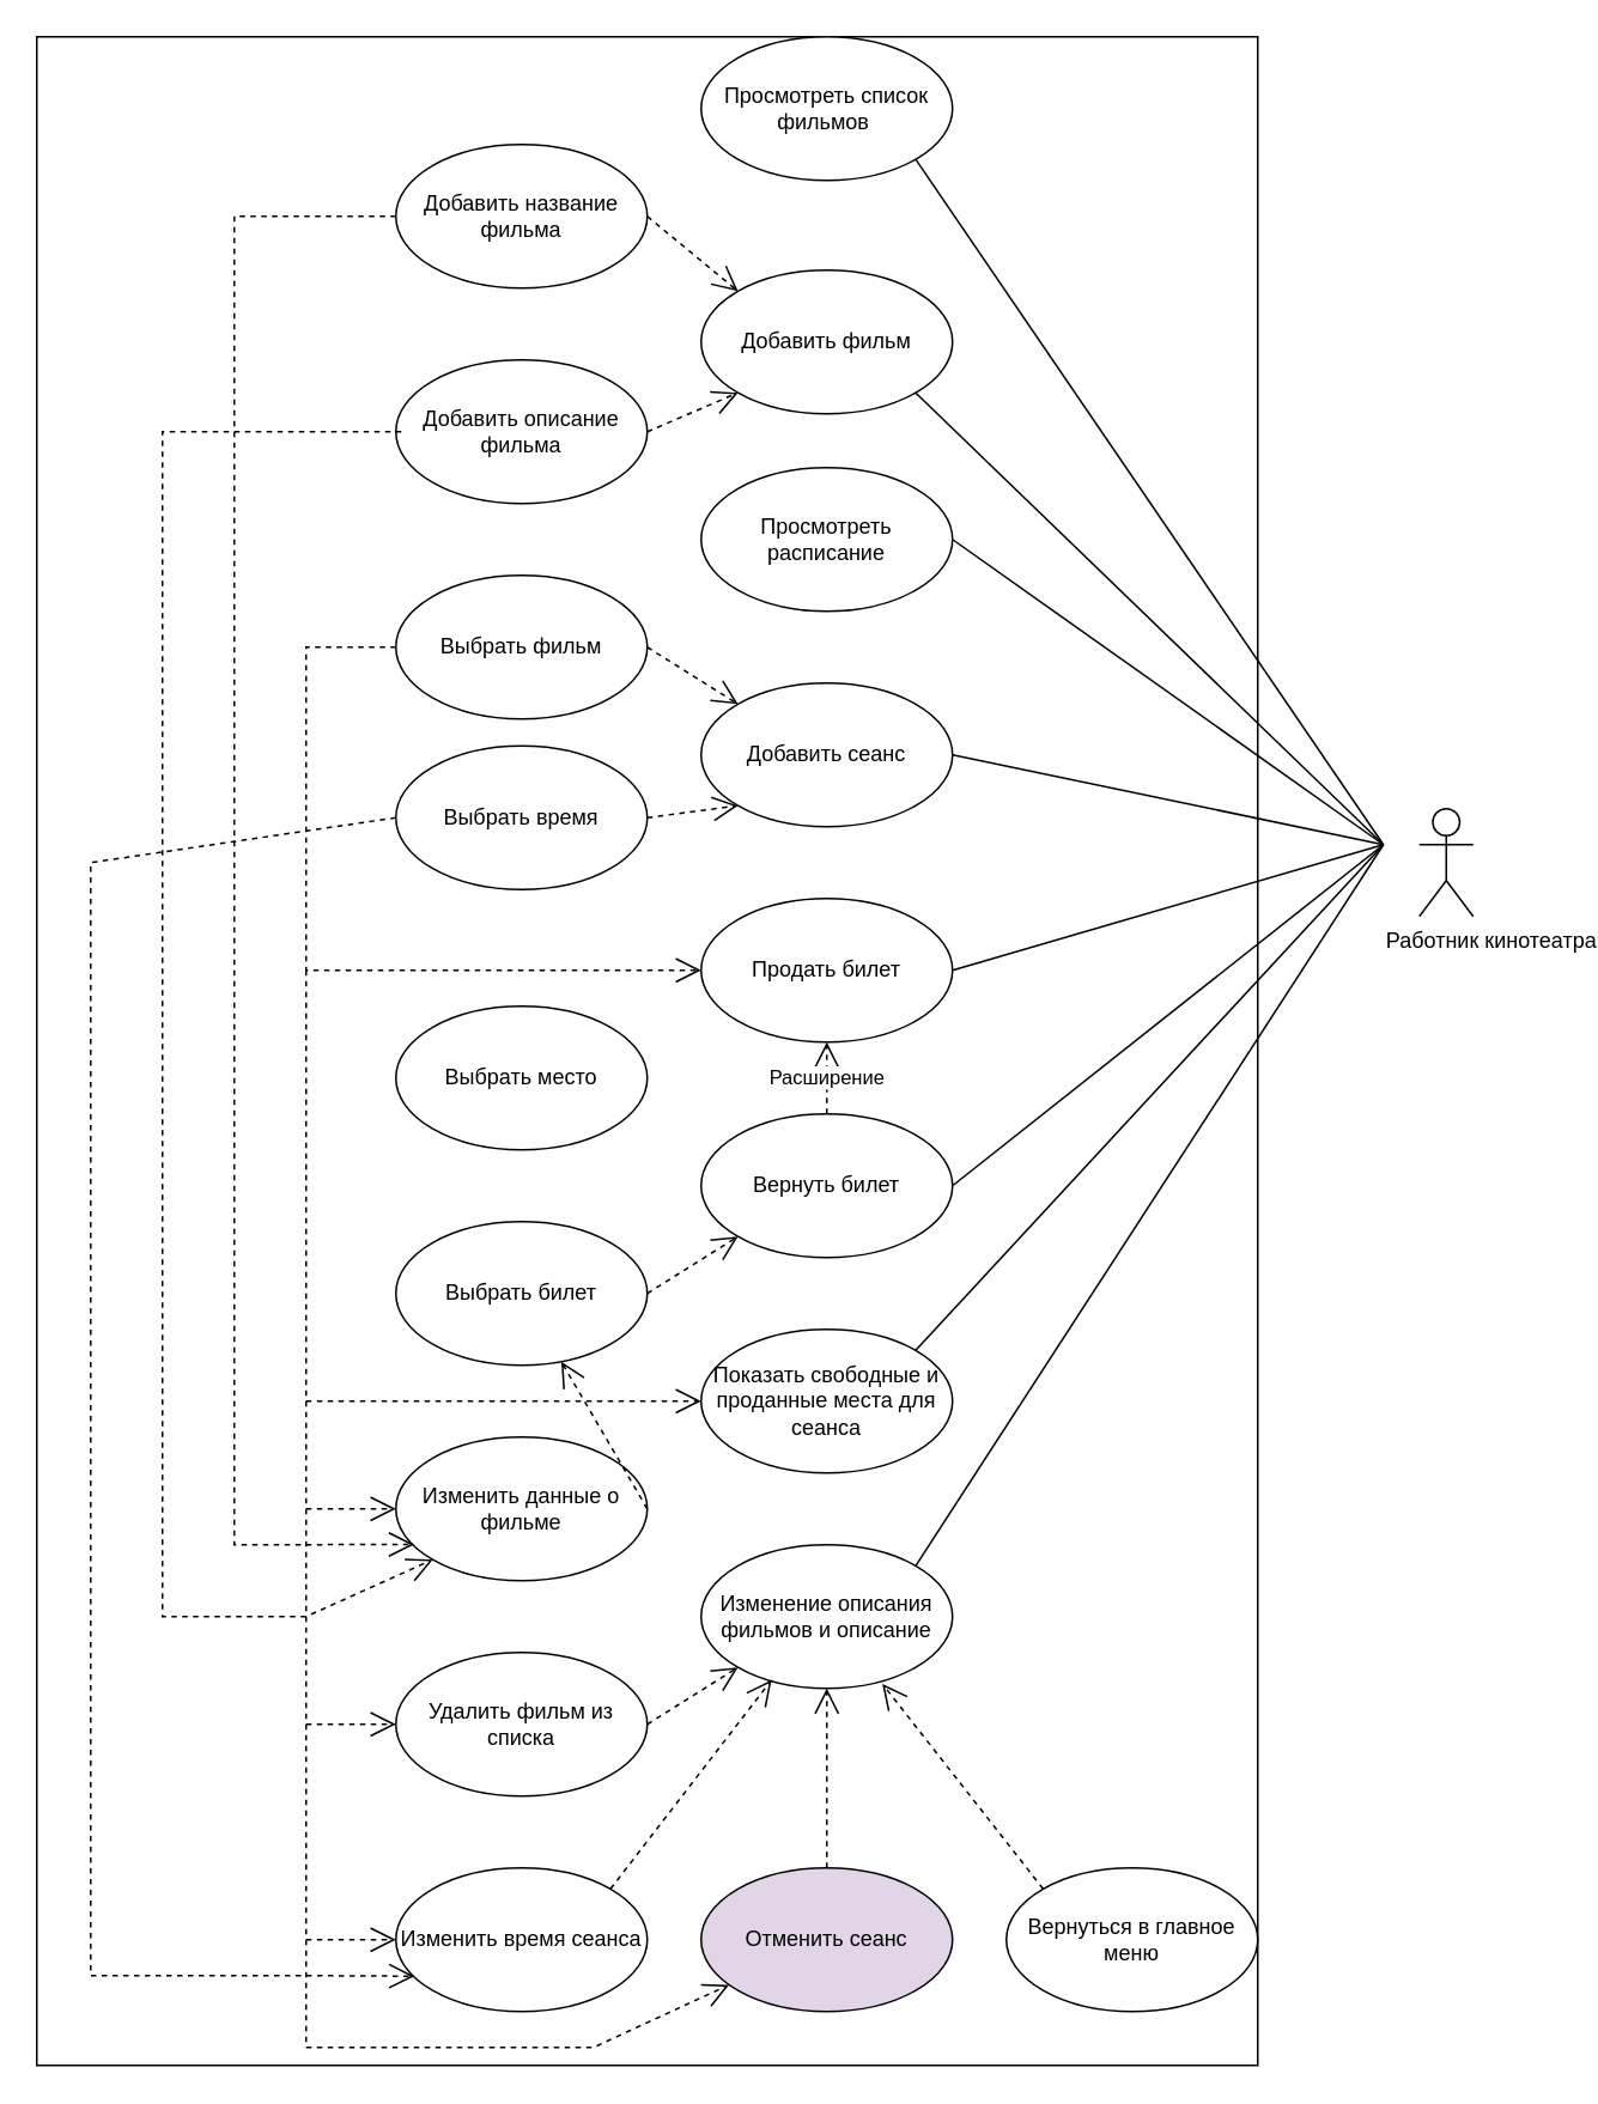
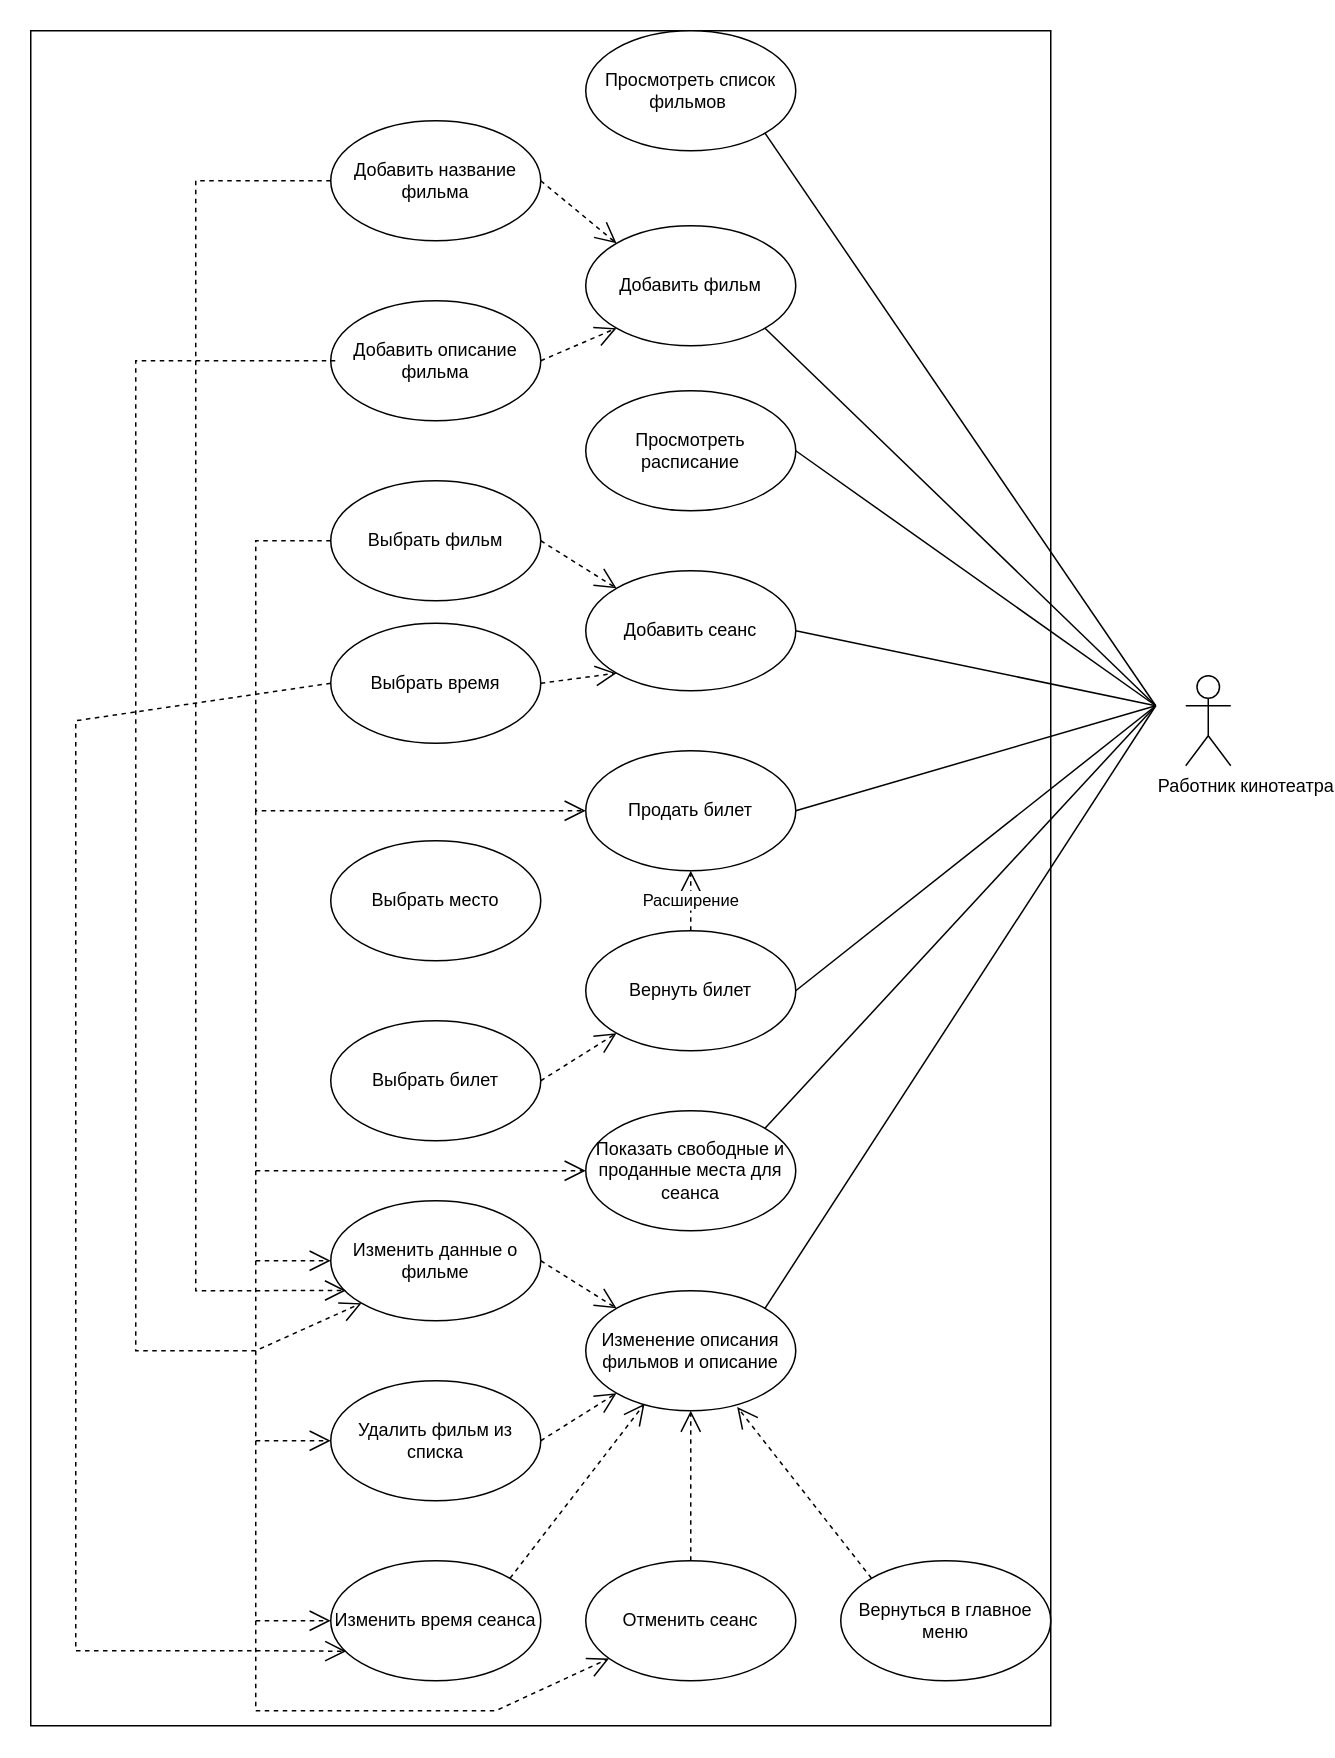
  <mxCell id="0" />
  <mxCell id="1" parent="0" />
  <mxCell id="2" value="" style="rounded=0;whiteSpace=wrap;html=1;" vertex="1" parent="1"><mxGeometry x="20" y="20" width="680" height="1130" as="geometry" /></mxCell>
  <mxCell id="3" value="&amp;nbsp; &amp;nbsp; &amp;nbsp; &amp;nbsp; &amp;nbsp; &amp;nbsp; &amp;nbsp; &amp;nbsp;Работник кинотеатра" style="shape=umlActor;verticalLabelPosition=bottom;verticalAlign=top;html=1;" parent="1" vertex="1"><mxGeometry x="790" y="450" width="30" height="60" as="geometry" /></mxCell>
  <mxCell id="4" value="Продать билет" style="ellipse;whiteSpace=wrap;html=1;" parent="1" vertex="1"><mxGeometry x="390" y="500" width="140" height="80" as="geometry" /></mxCell>
  <mxCell id="5" value="Выбрать фильм" style="ellipse;whiteSpace=wrap;html=1;" parent="1" vertex="1"><mxGeometry x="220" y="320" width="140" height="80" as="geometry" /></mxCell>
  <mxCell id="6" value="Показать свободные и проданные места для сеанса" style="ellipse;whiteSpace=wrap;html=1;" parent="1" vertex="1"><mxGeometry x="390" y="740" width="140" height="80" as="geometry" /></mxCell>
  <mxCell id="7" value="Просмотреть список фильмов&amp;nbsp;" style="ellipse;whiteSpace=wrap;html=1;" parent="1" vertex="1"><mxGeometry x="390" y="20" width="140" height="80" as="geometry" /></mxCell>
  <mxCell id="8" value="Вернуть билет" style="ellipse;whiteSpace=wrap;html=1;" parent="1" vertex="1"><mxGeometry x="390" y="620" width="140" height="80" as="geometry" /></mxCell>
  <mxCell id="9" value="Расширение" style="endArrow=open;endSize=12;dashed=1;html=1;rounded=0;exitX=0.5;exitY=0;exitDx=0;exitDy=0;entryX=0.5;entryY=1;entryDx=0;entryDy=0;" parent="1" source="8" target="4" edge="1"><mxGeometry width="160" relative="1" as="geometry"><mxPoint x="104" y="540" as="sourcePoint" /><mxPoint x="264" y="540" as="targetPoint" /></mxGeometry></mxCell>
  <mxCell id="10" value="Изменение описания фильмов и описание" style="ellipse;whiteSpace=wrap;html=1;" parent="1" vertex="1"><mxGeometry x="390" y="860" width="140" height="80" as="geometry" /></mxCell>
  <mxCell id="11" value="Просмотреть расписание" style="ellipse;whiteSpace=wrap;html=1;" vertex="1" parent="1"><mxGeometry x="390" y="260" width="140" height="80" as="geometry" /></mxCell>
  <mxCell id="12" style="edgeStyle=orthogonalEdgeStyle;rounded=0;orthogonalLoop=1;jettySize=auto;html=1;exitX=0.5;exitY=1;exitDx=0;exitDy=0;" edge="1" parent="1" source="2" target="2"><mxGeometry relative="1" as="geometry" /></mxCell>
  <mxCell id="13" value="" style="endArrow=none;html=1;rounded=0;exitX=1;exitY=0;exitDx=0;exitDy=0;" edge="1" parent="1" source="6"><mxGeometry width="50" height="50" relative="1" as="geometry"><mxPoint x="550" y="370" as="sourcePoint" /><mxPoint x="770" y="470" as="targetPoint" /><Array as="points" /></mxGeometry></mxCell>
  <mxCell id="14" value="Добавить фильм" style="ellipse;whiteSpace=wrap;html=1;" vertex="1" parent="1"><mxGeometry x="390" y="150" width="140" height="80" as="geometry" /></mxCell>
  <mxCell id="15" value="" style="endArrow=none;html=1;rounded=0;exitX=1;exitY=1;exitDx=0;exitDy=0;" edge="1" parent="1" source="14"><mxGeometry width="50" height="50" relative="1" as="geometry"><mxPoint x="597" y="-70" as="sourcePoint" /><mxPoint x="770" y="470" as="targetPoint" /><Array as="points" /></mxGeometry></mxCell>
  <mxCell id="16" value="Добавить название фильма" style="ellipse;whiteSpace=wrap;html=1;" vertex="1" parent="1"><mxGeometry x="220" y="80" width="140" height="80" as="geometry" /></mxCell>
  <mxCell id="17" value="Добавить описание фильма" style="ellipse;whiteSpace=wrap;html=1;" vertex="1" parent="1"><mxGeometry x="220" y="200" width="140" height="80" as="geometry" /></mxCell>
  <mxCell id="18" value="" style="endArrow=open;endSize=12;dashed=1;html=1;rounded=0;entryX=0;entryY=0;entryDx=0;entryDy=0;exitX=1;exitY=0.5;exitDx=0;exitDy=0;" edge="1" parent="1" source="16" target="14"><mxGeometry width="160" relative="1" as="geometry"><mxPoint x="319" y="48" as="sourcePoint" /><mxPoint x="400" as="targetPoint" y="100" /></mxGeometry></mxCell>
  <mxCell id="19" value="" style="endArrow=open;endSize=12;dashed=1;html=1;rounded=0;entryX=0;entryY=1;entryDx=0;entryDy=0;exitX=1;exitY=0.5;exitDx=0;exitDy=0;" edge="1" parent="1" source="17" target="14"><mxGeometry width="160" relative="1" as="geometry"><mxPoint x="349" y="58" as="sourcePoint" /><mxPoint x="400" y="90" as="targetPoint" /></mxGeometry></mxCell>
  <mxCell id="20" value="" style="endArrow=none;html=1;rounded=0;entryX=1;entryY=0.5;entryDx=0;entryDy=0;" edge="1" parent="1" target="11"><mxGeometry width="50" height="50" relative="1" as="geometry"><mxPoint x="770" y="470" as="sourcePoint" /><mxPoint x="540" y="220" as="targetPoint" /></mxGeometry></mxCell>
  <mxCell id="21" value="Добавить сеанс" style="ellipse;whiteSpace=wrap;html=1;" vertex="1" parent="1"><mxGeometry x="390" y="380" width="140" height="80" as="geometry" /></mxCell>
  <mxCell id="22" value="Выбрать место" style="ellipse;whiteSpace=wrap;html=1;" vertex="1" parent="1"><mxGeometry x="220" y="560" width="140" height="80" as="geometry" /></mxCell>
  <mxCell id="23" value="Выбрать время" style="ellipse;whiteSpace=wrap;html=1;" vertex="1" parent="1"><mxGeometry x="220" y="415" width="140" height="80" as="geometry" /></mxCell>
  <mxCell id="24" value="" style="endArrow=open;endSize=12;dashed=1;html=1;rounded=0;entryX=0;entryY=0;entryDx=0;entryDy=0;exitX=1;exitY=0.5;exitDx=0;exitDy=0;" edge="1" parent="1" source="5" target="21"><mxGeometry width="160" relative="1" as="geometry"><mxPoint x="370" y="372" as="sourcePoint" /><mxPoint x="421" y="340" as="targetPoint" /></mxGeometry></mxCell>
  <mxCell id="25" value="" style="endArrow=open;endSize=12;dashed=1;html=1;rounded=0;entryX=0;entryY=1;entryDx=0;entryDy=0;exitX=1;exitY=0.5;exitDx=0;exitDy=0;" edge="1" parent="1" source="23" target="21"><mxGeometry width="160" relative="1" as="geometry"><mxPoint x="390" y="496" as="sourcePoint" /><mxPoint x="441" y="464" as="targetPoint" /></mxGeometry></mxCell>
  <mxCell id="26" value="" style="endArrow=none;html=1;rounded=0;exitX=1;exitY=0.5;exitDx=0;exitDy=0;" edge="1" parent="1" source="21"><mxGeometry width="50" height="50" relative="1" as="geometry"><mxPoint x="650" y="580" as="sourcePoint" /><mxPoint x="770" y="470" as="targetPoint" /></mxGeometry></mxCell>
  <mxCell id="27" value="" style="endArrow=none;html=1;rounded=0;exitX=1;exitY=0.5;exitDx=0;exitDy=0;" edge="1" parent="1" source="4"><mxGeometry width="50" height="50" relative="1" as="geometry"><mxPoint x="870" y="655" as="sourcePoint" /><mxPoint x="770" y="470" as="targetPoint" /></mxGeometry></mxCell>
  <mxCell id="28" value="" style="endArrow=none;html=1;rounded=0;exitX=1;exitY=0.5;exitDx=0;exitDy=0;" edge="1" parent="1" source="8"><mxGeometry width="50" height="50" relative="1" as="geometry"><mxPoint x="880" y="665" as="sourcePoint" /><mxPoint x="770" y="470" as="targetPoint" /></mxGeometry></mxCell>
  <mxCell id="29" value="" style="endArrow=open;endSize=12;dashed=1;html=1;rounded=0;exitX=0;exitY=0.5;exitDx=0;exitDy=0;entryX=0;entryY=0.5;entryDx=0;entryDy=0;" edge="1" parent="1" source="5" target="4"><mxGeometry width="160" relative="1" as="geometry"><mxPoint x="158" y="422" as="sourcePoint" /><mxPoint x="200" y="660" as="targetPoint" /><Array as="points"><mxPoint x="170" y="360" /><mxPoint x="170" y="540" /></Array></mxGeometry></mxCell>
  <mxCell id="30" value="Выбрать билет" style="ellipse;whiteSpace=wrap;html=1;" vertex="1" parent="1"><mxGeometry x="220" y="680" width="140" height="80" as="geometry" /></mxCell>
  <mxCell id="31" value="" style="endArrow=open;endSize=12;dashed=1;html=1;rounded=0;entryX=0;entryY=1;entryDx=0;entryDy=0;" edge="1" parent="1" target="8"><mxGeometry width="160" relative="1" as="geometry"><mxPoint x="360" y="720" as="sourcePoint" /><mxPoint x="411" y="685" as="targetPoint" /></mxGeometry></mxCell>
  <mxCell id="32" value="" style="endArrow=open;endSize=12;dashed=1;html=1;rounded=0;entryX=0;entryY=0.5;entryDx=0;entryDy=0;" edge="1" parent="1" target="6"><mxGeometry width="160" relative="1" as="geometry"><mxPoint x="170" y="540" as="sourcePoint" /><mxPoint x="201" y="600" as="targetPoint" /><Array as="points"><mxPoint x="170" y="780" /></Array></mxGeometry></mxCell>
  <mxCell id="33" value="" style="endArrow=none;html=1;rounded=0;exitX=1;exitY=1;exitDx=0;exitDy=0;" edge="1" parent="1" source="7"><mxGeometry width="50" height="50" relative="1" as="geometry"><mxPoint x="519" y="98" as="sourcePoint" /><mxPoint x="770" y="470" as="targetPoint" /><Array as="points" /></mxGeometry></mxCell>
  <mxCell id="34" value="" style="endArrow=none;html=1;rounded=0;exitX=1;exitY=0;exitDx=0;exitDy=0;" edge="1" parent="1" source="10"><mxGeometry width="50" height="50" relative="1" as="geometry"><mxPoint x="519" y="762" as="sourcePoint" /><mxPoint x="770" y="470" as="targetPoint" /><Array as="points" /></mxGeometry></mxCell>
  <mxCell id="35" value="Изменить данные о фильме" style="ellipse;whiteSpace=wrap;html=1;" vertex="1" parent="1"><mxGeometry x="220" y="800" width="140" height="80" as="geometry" /></mxCell>
  <mxCell id="36" value="Удалить фильм из списка" style="ellipse;whiteSpace=wrap;html=1;" vertex="1" parent="1"><mxGeometry x="220" y="920" width="140" height="80" as="geometry" /></mxCell>
  <mxCell id="37" value="Изменить время сеанса" style="ellipse;whiteSpace=wrap;html=1;" vertex="1" parent="1"><mxGeometry x="220" y="1040" width="140" height="80" as="geometry" /></mxCell>
- <mxCell id="38" value="Отменить сеанс" style="ellipse;whiteSpace=wrap;html=1;fillColor=#e1d5e7;" vertex="1" parent="1"><mxGeometry x="390" y="1040" width="140" height="80" as="geometry" /></mxCell>
+ <mxCell id="38" value="Отменить сеанс" style="ellipse;whiteSpace=wrap;html=1;" vertex="1" parent="1"><mxGeometry x="390" y="1040" width="140" height="80" as="geometry" /></mxCell>
  <mxCell id="39" value="Вернуться в главное меню" style="ellipse;whiteSpace=wrap;html=1;" vertex="1" parent="1"><mxGeometry x="560" y="1040" width="140" height="80" as="geometry" /></mxCell>
- <mxCell id="40" value="" style="endArrow=open;endSize=12;dashed=1;html=1;rounded=0;exitX=1;exitY=0.5;exitDx=0;exitDy=0;" edge="1" parent="1" source="35" target="30"><mxGeometry width="160" relative="1" as="geometry"><mxPoint x="350" y="892" as="sourcePoint" /><mxPoint x="401" y="860" as="targetPoint" /></mxGeometry></mxCell>
+ <mxCell id="40" value="" style="endArrow=open;endSize=12;dashed=1;html=1;rounded=0;entryX=0;entryY=0;entryDx=0;entryDy=0;exitX=1;exitY=0.5;exitDx=0;exitDy=0;" edge="1" parent="1" source="35" target="10"><mxGeometry width="160" relative="1" as="geometry"><mxPoint x="350" y="892" as="sourcePoint" /><mxPoint x="401" y="860" as="targetPoint" /></mxGeometry></mxCell>
  <mxCell id="41" value="" style="endArrow=open;endSize=12;dashed=1;html=1;rounded=0;entryX=0;entryY=1;entryDx=0;entryDy=0;exitX=1;exitY=0.5;exitDx=0;exitDy=0;" edge="1" parent="1" source="36" target="10"><mxGeometry width="160" relative="1" as="geometry"><mxPoint x="390" y="950" as="sourcePoint" /><mxPoint x="441" y="982" as="targetPoint" /></mxGeometry></mxCell>
  <mxCell id="42" value="" style="endArrow=open;endSize=12;dashed=1;html=1;rounded=0;entryX=0.28;entryY=0.942;entryDx=0;entryDy=0;exitX=1;exitY=0;exitDx=0;exitDy=0;entryPerimeter=0;" edge="1" parent="1" source="37" target="10"><mxGeometry width="160" relative="1" as="geometry"><mxPoint x="380" y="860" as="sourcePoint" /><mxPoint x="431" y="892" as="targetPoint" /></mxGeometry></mxCell>
  <mxCell id="43" value="" style="endArrow=open;endSize=12;dashed=1;html=1;rounded=0;entryX=0.5;entryY=1;entryDx=0;entryDy=0;exitX=0.5;exitY=0;exitDx=0;exitDy=0;" edge="1" parent="1" source="38" target="10"><mxGeometry width="160" relative="1" as="geometry"><mxPoint x="390" y="870" as="sourcePoint" /><mxPoint x="441" y="902" as="targetPoint" /></mxGeometry></mxCell>
  <mxCell id="44" value="" style="endArrow=open;endSize=12;dashed=1;html=1;rounded=0;entryX=0.721;entryY=0.968;entryDx=0;entryDy=0;exitX=0;exitY=0;exitDx=0;exitDy=0;entryPerimeter=0;" edge="1" parent="1" source="39" target="10"><mxGeometry width="160" relative="1" as="geometry"><mxPoint x="570" y="1030" as="sourcePoint" /><mxPoint x="451" y="912" as="targetPoint" /></mxGeometry></mxCell>
  <mxCell id="45" value="" style="endArrow=open;endSize=12;dashed=1;html=1;rounded=0;entryX=0;entryY=0.5;entryDx=0;entryDy=0;" edge="1" parent="1" target="35"><mxGeometry width="160" relative="1" as="geometry"><mxPoint x="170" y="780" as="sourcePoint" /><mxPoint x="390" y="1020" as="targetPoint" /><Array as="points"><mxPoint x="170" y="840" /></Array></mxGeometry></mxCell>
  <mxCell id="46" value="" style="endArrow=open;endSize=12;dashed=1;html=1;rounded=0;exitX=0;exitY=0.5;exitDx=0;exitDy=0;entryX=0.073;entryY=0.748;entryDx=0;entryDy=0;entryPerimeter=0;" edge="1" parent="1" target="35"><mxGeometry width="160" relative="1" as="geometry"><mxPoint x="220" y="120" as="sourcePoint" /><mxPoint x="390" y="300" as="targetPoint" /><Array as="points"><mxPoint x="130" y="120" /><mxPoint x="130" y="860" /></Array></mxGeometry></mxCell>
  <mxCell id="47" value="" style="endArrow=open;endSize=12;dashed=1;html=1;rounded=0;exitX=0;exitY=0.5;exitDx=0;exitDy=0;entryX=0;entryY=1;entryDx=0;entryDy=0;" edge="1" parent="1" target="35"><mxGeometry width="160" relative="1" as="geometry"><mxPoint x="223" y="240" as="sourcePoint" /><mxPoint x="233" y="980" as="targetPoint" /><Array as="points"><mxPoint x="90" y="240" /><mxPoint x="90" y="900" /><mxPoint x="170" y="900" /></Array></mxGeometry></mxCell>
  <mxCell id="48" value="" style="endArrow=open;endSize=12;dashed=1;html=1;rounded=0;entryX=0;entryY=0.5;entryDx=0;entryDy=0;" edge="1" parent="1" target="36"><mxGeometry width="160" relative="1" as="geometry"><mxPoint x="170" y="840" as="sourcePoint" /><mxPoint x="390" y="970" as="targetPoint" /><Array as="points"><mxPoint x="170" y="960" /></Array></mxGeometry></mxCell>
  <mxCell id="49" value="" style="endArrow=open;endSize=12;dashed=1;html=1;rounded=0;entryX=0;entryY=0.5;entryDx=0;entryDy=0;" edge="1" parent="1" target="37"><mxGeometry width="160" relative="1" as="geometry"><mxPoint x="170" y="960" as="sourcePoint" /><mxPoint x="220" y="1100" as="targetPoint" /><Array as="points"><mxPoint x="170" y="1080" /></Array></mxGeometry></mxCell>
  <mxCell id="50" value="" style="endArrow=open;endSize=12;dashed=1;html=1;rounded=0;entryX=0.074;entryY=0.754;entryDx=0;entryDy=0;exitX=0;exitY=0.5;exitDx=0;exitDy=0;entryPerimeter=0;" edge="1" parent="1" source="23" target="37"><mxGeometry width="160" relative="1" as="geometry"><mxPoint x="220" y="480" as="sourcePoint" /><mxPoint x="241" y="1108" as="targetPoint" /><Array as="points"><mxPoint x="50" y="480" /><mxPoint x="50" y="1100" /><mxPoint x="170" y="1100" /></Array></mxGeometry></mxCell>
  <mxCell id="51" value="" style="endArrow=open;endSize=12;dashed=1;html=1;rounded=0;" edge="1" parent="1" target="38"><mxGeometry width="160" relative="1" as="geometry"><mxPoint x="170" y="1080" as="sourcePoint" /><mxPoint x="410" y="1140" as="targetPoint" /><Array as="points"><mxPoint x="170" y="1140" /><mxPoint x="330" y="1140" /></Array></mxGeometry></mxCell>
